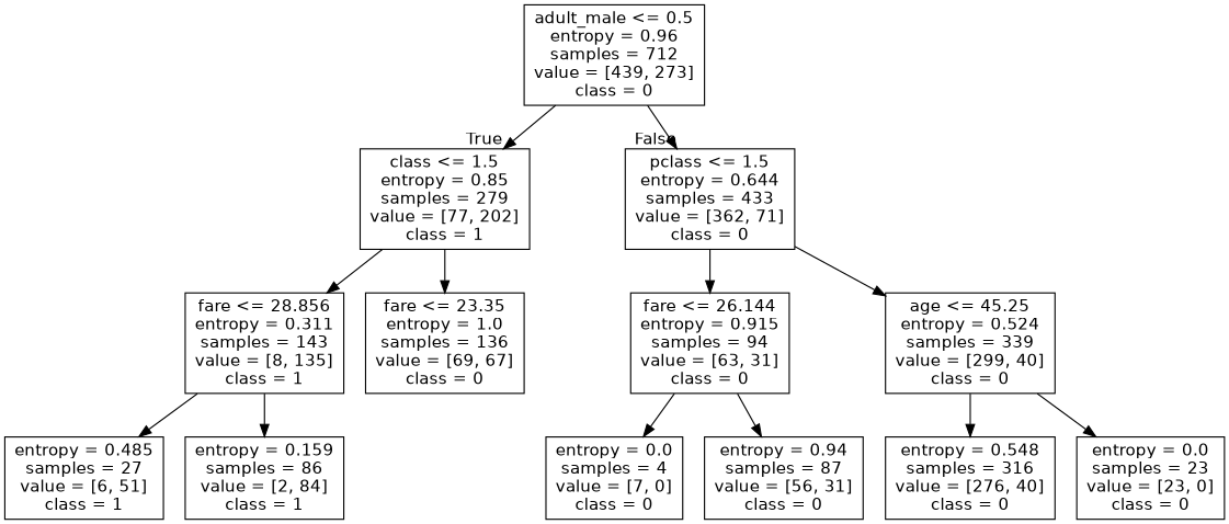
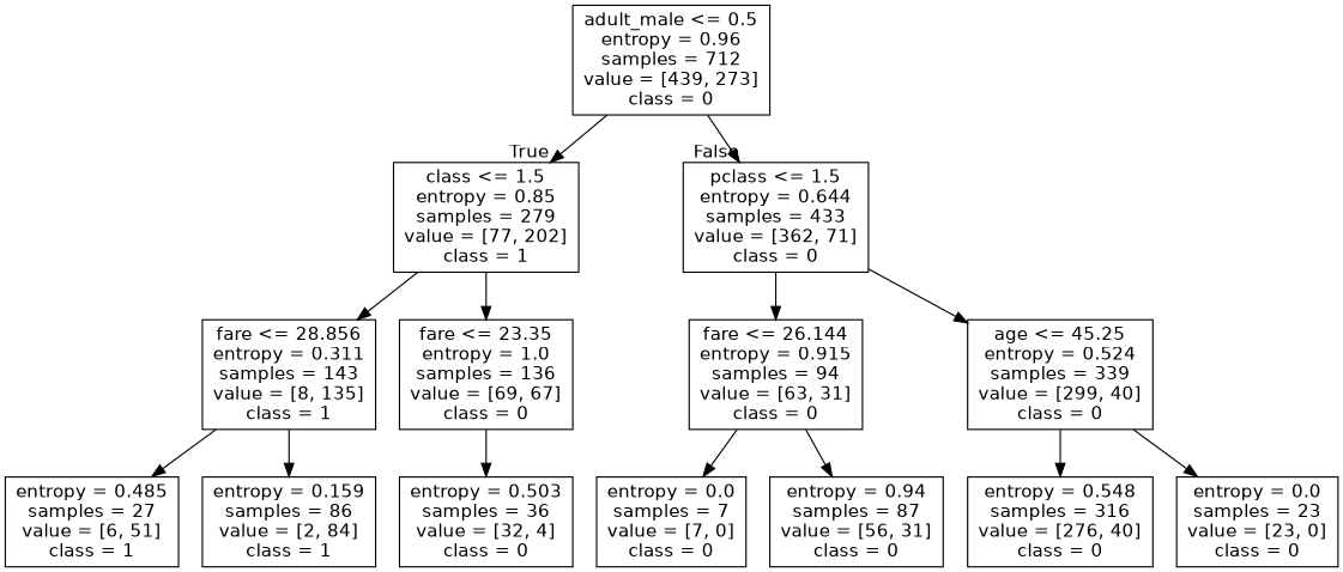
  digraph {
    node [fontname=helvetica shape=box]
    edge [fontname=helvetica]
    n1 [label="adult_male <= 0.5\nentropy = 0.96\nsamples = 712\nvalue = [439, 273]\nclass = 0"]
    n2 [label="class <= 1.5\nentropy = 0.85\nsamples = 279\nvalue = [77, 202]\nclass = 1"]
    n3 [label="pclass <= 1.5\nentropy = 0.644\nsamples = 433\nvalue = [362, 71]\nclass = 0"]
    n4 [label="fare <= 28.856\nentropy = 0.311\nsamples = 143\nvalue = [8, 135]\nclass = 1"]
    n5 [label="fare <= 23.35\nentropy = 1.0\nsamples = 136\nvalue = [69, 67]\nclass = 0"]
    n6 [label="fare <= 26.144\nentropy = 0.915\nsamples = 94\nvalue = [63, 31]\nclass = 0"]
    n7 [label="age <= 45.25\nentropy = 0.524\nsamples = 339\nvalue = [299, 40]\nclass = 0"]
    n8 [label="entropy = 0.485\nsamples = 27\nvalue = [6, 51]\nclass = 1"]
    n9 [label="entropy = 0.159\nsamples = 86\nvalue = [2, 84]\nclass = 1"]
-   n11 [label="entropy = 0.0\nsamples = 4\nvalue = [7, 0]\nclass = 0"]
+   n10 [label="entropy = 0.503\nsamples = 36\nvalue = [32, 4]\nclass = 0"]
+   n11 [label="entropy = 0.0\nsamples = 7\nvalue = [7, 0]\nclass = 0"]
    n12 [label="entropy = 0.94\nsamples = 87\nvalue = [56, 31]\nclass = 0"]
    n13 [label="entropy = 0.548\nsamples = 316\nvalue = [276, 40]\nclass = 0"]
    n14 [label="entropy = 0.0\nsamples = 23\nvalue = [23, 0]\nclass = 0"]
    n1 -> n2 [headlabel=True labelangle=45 labeldistance=2.5]
    n1 -> n3 [headlabel=False labelangle=-45 labeldistance=2.5]
    n2 -> n4
    n2 -> n5
    n3 -> n6
    n3 -> n7
    n4 -> n8
    n4 -> n9
+   n5 -> n10
    n6 -> n11
    n6 -> n12
    n7 -> n13
    n7 -> n14
  }
